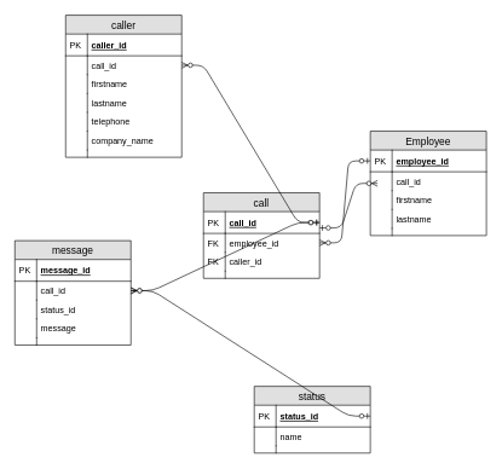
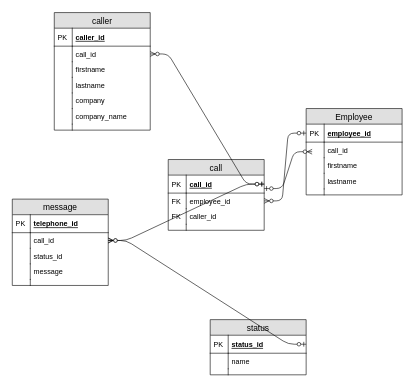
  <mxCell id="0" />
  <mxCell id="1" parent="0" />
  <mxCell id="2" value="Employee" style="swimlane;fontStyle=0;childLayout=stackLayout;horizontal=1;startSize=26;fillColor=#e0e0e0;horizontalStack=0;resizeParent=1;resizeParentMax=0;resizeLast=0;collapsible=1;marginBottom=0;swimlaneFillColor=#ffffff;align=center;fontSize=14;" parent="1" vertex="1"><mxGeometry x="510" y="180" width="160" height="144" as="geometry" /></mxCell>
  <mxCell id="3" value="employee_id" style="shape=partialRectangle;top=0;left=0;right=0;bottom=1;align=left;verticalAlign=middle;fillColor=none;spacingLeft=34;spacingRight=4;overflow=hidden;rotatable=0;points=[[0,0.5],[1,0.5]];portConstraint=eastwest;dropTarget=0;fontStyle=5;fontSize=12;" parent="2" vertex="1"><mxGeometry y="26" width="160" height="30" as="geometry" /></mxCell>
  <mxCell id="4" value="PK" style="shape=partialRectangle;top=0;left=0;bottom=0;fillColor=none;align=left;verticalAlign=middle;spacingLeft=4;spacingRight=4;overflow=hidden;rotatable=0;points=[];portConstraint=eastwest;part=1;fontSize=12;" parent="3" vertex="1" connectable="0"><mxGeometry width="30" height="30" as="geometry" /></mxCell>
  <mxCell id="5" value="call_id" style="shape=partialRectangle;top=0;left=0;right=0;bottom=0;align=left;verticalAlign=top;fillColor=none;spacingLeft=34;spacingRight=4;overflow=hidden;rotatable=0;points=[[0,0.5],[1,0.5]];portConstraint=eastwest;dropTarget=0;fontSize=12;" parent="2" vertex="1"><mxGeometry y="56" width="160" height="26" as="geometry" /></mxCell>
  <mxCell id="6" value="" style="shape=partialRectangle;top=0;left=0;bottom=0;fillColor=none;align=left;verticalAlign=top;spacingLeft=4;spacingRight=4;overflow=hidden;rotatable=0;points=[];portConstraint=eastwest;part=1;fontSize=12;" parent="5" vertex="1" connectable="0"><mxGeometry width="30" height="26" as="geometry" /></mxCell>
  <mxCell id="7" value="firstname" style="shape=partialRectangle;top=0;left=0;right=0;bottom=0;align=left;verticalAlign=top;fillColor=none;spacingLeft=34;spacingRight=4;overflow=hidden;rotatable=0;points=[[0,0.5],[1,0.5]];portConstraint=eastwest;dropTarget=0;fontSize=12;" parent="2" vertex="1"><mxGeometry y="82" width="160" height="26" as="geometry" /></mxCell>
  <mxCell id="8" value="" style="shape=partialRectangle;top=0;left=0;bottom=0;fillColor=none;align=left;verticalAlign=top;spacingLeft=4;spacingRight=4;overflow=hidden;rotatable=0;points=[];portConstraint=eastwest;part=1;fontSize=12;" parent="7" vertex="1" connectable="0"><mxGeometry width="30" height="26" as="geometry" /></mxCell>
  <mxCell id="9" value="lastname" style="shape=partialRectangle;top=0;left=0;right=0;bottom=0;align=left;verticalAlign=top;fillColor=none;spacingLeft=34;spacingRight=4;overflow=hidden;rotatable=0;points=[[0,0.5],[1,0.5]];portConstraint=eastwest;dropTarget=0;fontSize=12;" parent="2" vertex="1"><mxGeometry y="108" width="160" height="26" as="geometry" /></mxCell>
  <mxCell id="10" value="" style="shape=partialRectangle;top=0;left=0;bottom=0;fillColor=none;align=left;verticalAlign=top;spacingLeft=4;spacingRight=4;overflow=hidden;rotatable=0;points=[];portConstraint=eastwest;part=1;fontSize=12;" parent="9" vertex="1" connectable="0"><mxGeometry width="30" height="26" as="geometry" /></mxCell>
  <mxCell id="11" value="" style="shape=partialRectangle;top=0;left=0;right=0;bottom=0;align=left;verticalAlign=top;fillColor=none;spacingLeft=34;spacingRight=4;overflow=hidden;rotatable=0;points=[[0,0.5],[1,0.5]];portConstraint=eastwest;dropTarget=0;fontSize=12;" parent="2" vertex="1"><mxGeometry y="134" width="160" height="10" as="geometry" /></mxCell>
  <mxCell id="12" value="" style="shape=partialRectangle;top=0;left=0;bottom=0;fillColor=none;align=left;verticalAlign=top;spacingLeft=4;spacingRight=4;overflow=hidden;rotatable=0;points=[];portConstraint=eastwest;part=1;fontSize=12;" parent="11" vertex="1" connectable="0"><mxGeometry width="30" height="10" as="geometry" /></mxCell>
  <mxCell id="13" value="call" style="swimlane;fontStyle=0;childLayout=stackLayout;horizontal=1;startSize=26;fillColor=#e0e0e0;horizontalStack=0;resizeParent=1;resizeParentMax=0;resizeLast=0;collapsible=1;marginBottom=0;swimlaneFillColor=#ffffff;align=center;fontSize=14;" parent="1" vertex="1"><mxGeometry x="280" y="265" width="160" height="118" as="geometry" /></mxCell>
  <mxCell id="14" value="call_id" style="shape=partialRectangle;top=0;left=0;right=0;bottom=1;align=left;verticalAlign=middle;fillColor=none;spacingLeft=34;spacingRight=4;overflow=hidden;rotatable=0;points=[[0,0.5],[1,0.5]];portConstraint=eastwest;dropTarget=0;fontStyle=5;fontSize=12;" parent="13" vertex="1"><mxGeometry y="26" width="160" height="30" as="geometry" /></mxCell>
  <mxCell id="15" value="PK" style="shape=partialRectangle;top=0;left=0;bottom=0;fillColor=none;align=left;verticalAlign=middle;spacingLeft=4;spacingRight=4;overflow=hidden;rotatable=0;points=[];portConstraint=eastwest;part=1;fontSize=12;" parent="14" vertex="1" connectable="0"><mxGeometry width="30" height="30" as="geometry" /></mxCell>
  <mxCell id="16" value="employee_id" style="shape=partialRectangle;top=0;left=0;right=0;bottom=0;align=left;verticalAlign=top;fillColor=none;spacingLeft=34;spacingRight=4;overflow=hidden;rotatable=0;points=[[0,0.5],[1,0.5]];portConstraint=eastwest;dropTarget=0;fontSize=12;" parent="13" vertex="1"><mxGeometry y="56" width="160" height="26" as="geometry" /></mxCell>
  <mxCell id="17" value="FK" style="shape=partialRectangle;top=0;left=0;bottom=0;fillColor=none;align=left;verticalAlign=top;spacingLeft=4;spacingRight=4;overflow=hidden;rotatable=0;points=[];portConstraint=eastwest;part=1;fontSize=12;" parent="16" vertex="1" connectable="0"><mxGeometry width="30" height="26" as="geometry" /></mxCell>
  <mxCell id="18" value="caller_id" style="shape=partialRectangle;top=0;left=0;right=0;bottom=0;align=left;verticalAlign=top;fillColor=none;spacingLeft=34;spacingRight=4;overflow=hidden;rotatable=0;points=[[0,0.5],[1,0.5]];portConstraint=eastwest;dropTarget=0;fontSize=12;" parent="13" vertex="1"><mxGeometry y="82" width="160" height="26" as="geometry" /></mxCell>
  <mxCell id="19" value="FK" style="shape=partialRectangle;top=0;left=0;bottom=0;fillColor=none;align=left;verticalAlign=top;spacingLeft=4;spacingRight=4;overflow=hidden;rotatable=0;points=[];portConstraint=eastwest;part=1;fontSize=12;" parent="18" vertex="1" connectable="0"><mxGeometry width="30" height="26" as="geometry" /></mxCell>
  <mxCell id="20" value="" style="shape=partialRectangle;top=0;left=0;right=0;bottom=0;align=left;verticalAlign=top;fillColor=none;spacingLeft=34;spacingRight=4;overflow=hidden;rotatable=0;points=[[0,0.5],[1,0.5]];portConstraint=eastwest;dropTarget=0;fontSize=12;" parent="13" vertex="1"><mxGeometry y="108" width="160" height="10" as="geometry" /></mxCell>
  <mxCell id="21" value="" style="shape=partialRectangle;top=0;left=0;bottom=0;fillColor=none;align=left;verticalAlign=top;spacingLeft=4;spacingRight=4;overflow=hidden;rotatable=0;points=[];portConstraint=eastwest;part=1;fontSize=12;" parent="20" vertex="1" connectable="0"><mxGeometry width="30" height="10" as="geometry" /></mxCell>
  <mxCell id="22" value="caller" style="swimlane;fontStyle=0;childLayout=stackLayout;horizontal=1;startSize=26;fillColor=#e0e0e0;horizontalStack=0;resizeParent=1;resizeParentMax=0;resizeLast=0;collapsible=1;marginBottom=0;swimlaneFillColor=#ffffff;align=center;fontSize=14;" parent="1" vertex="1"><mxGeometry x="90" y="20" width="160" height="196" as="geometry" /></mxCell>
  <mxCell id="23" value="caller_id" style="shape=partialRectangle;top=0;left=0;right=0;bottom=1;align=left;verticalAlign=middle;fillColor=none;spacingLeft=34;spacingRight=4;overflow=hidden;rotatable=0;points=[[0,0.5],[1,0.5]];portConstraint=eastwest;dropTarget=0;fontStyle=5;fontSize=12;" parent="22" vertex="1"><mxGeometry y="26" width="160" height="30" as="geometry" /></mxCell>
  <mxCell id="24" value="PK" style="shape=partialRectangle;top=0;left=0;bottom=0;fillColor=none;align=left;verticalAlign=middle;spacingLeft=4;spacingRight=4;overflow=hidden;rotatable=0;points=[];portConstraint=eastwest;part=1;fontSize=12;" parent="23" vertex="1" connectable="0"><mxGeometry width="30" height="30" as="geometry" /></mxCell>
  <mxCell id="25" value="call_id" style="shape=partialRectangle;top=0;left=0;right=0;bottom=0;align=left;verticalAlign=top;fillColor=none;spacingLeft=34;spacingRight=4;overflow=hidden;rotatable=0;points=[[0,0.5],[1,0.5]];portConstraint=eastwest;dropTarget=0;fontSize=12;" parent="22" vertex="1"><mxGeometry y="56" width="160" height="26" as="geometry" /></mxCell>
  <mxCell id="26" value="" style="shape=partialRectangle;top=0;left=0;bottom=0;fillColor=none;align=left;verticalAlign=top;spacingLeft=4;spacingRight=4;overflow=hidden;rotatable=0;points=[];portConstraint=eastwest;part=1;fontSize=12;" parent="25" vertex="1" connectable="0"><mxGeometry width="30" height="26" as="geometry" /></mxCell>
  <mxCell id="27" value="firstname" style="shape=partialRectangle;top=0;left=0;right=0;bottom=0;align=left;verticalAlign=top;fillColor=none;spacingLeft=34;spacingRight=4;overflow=hidden;rotatable=0;points=[[0,0.5],[1,0.5]];portConstraint=eastwest;dropTarget=0;fontSize=12;" parent="22" vertex="1"><mxGeometry y="82" width="160" height="26" as="geometry" /></mxCell>
  <mxCell id="28" value="" style="shape=partialRectangle;top=0;left=0;bottom=0;fillColor=none;align=left;verticalAlign=top;spacingLeft=4;spacingRight=4;overflow=hidden;rotatable=0;points=[];portConstraint=eastwest;part=1;fontSize=12;" parent="27" vertex="1" connectable="0"><mxGeometry width="30" height="26" as="geometry" /></mxCell>
  <mxCell id="29" value="lastname" style="shape=partialRectangle;top=0;left=0;right=0;bottom=0;align=left;verticalAlign=top;fillColor=none;spacingLeft=34;spacingRight=4;overflow=hidden;rotatable=0;points=[[0,0.5],[1,0.5]];portConstraint=eastwest;dropTarget=0;fontSize=12;" parent="22" vertex="1"><mxGeometry y="108" width="160" height="26" as="geometry" /></mxCell>
  <mxCell id="30" value="" style="shape=partialRectangle;top=0;left=0;bottom=0;fillColor=none;align=left;verticalAlign=top;spacingLeft=4;spacingRight=4;overflow=hidden;rotatable=0;points=[];portConstraint=eastwest;part=1;fontSize=12;" parent="29" vertex="1" connectable="0"><mxGeometry width="30" height="26" as="geometry" /></mxCell>
- <mxCell id="31" value="telephone" style="shape=partialRectangle;top=0;left=0;right=0;bottom=0;align=left;verticalAlign=top;fillColor=none;spacingLeft=34;spacingRight=4;overflow=hidden;rotatable=0;points=[[0,0.5],[1,0.5]];portConstraint=eastwest;dropTarget=0;fontSize=12;" parent="22" vertex="1"><mxGeometry y="134" width="160" height="26" as="geometry" /></mxCell>
+ <mxCell id="31" value="company" style="shape=partialRectangle;top=0;left=0;right=0;bottom=0;align=left;verticalAlign=top;fillColor=none;spacingLeft=34;spacingRight=4;overflow=hidden;rotatable=0;points=[[0,0.5],[1,0.5]];portConstraint=eastwest;dropTarget=0;fontSize=12;" parent="22" vertex="1"><mxGeometry y="134" width="160" height="26" as="geometry" /></mxCell>
  <mxCell id="32" value="" style="shape=partialRectangle;top=0;left=0;bottom=0;fillColor=none;align=left;verticalAlign=top;spacingLeft=4;spacingRight=4;overflow=hidden;rotatable=0;points=[];portConstraint=eastwest;part=1;fontSize=12;" parent="31" vertex="1" connectable="0"><mxGeometry width="30" height="26" as="geometry" /></mxCell>
  <mxCell id="33" value="company_name" style="shape=partialRectangle;top=0;left=0;right=0;bottom=0;align=left;verticalAlign=top;fillColor=none;spacingLeft=34;spacingRight=4;overflow=hidden;rotatable=0;points=[[0,0.5],[1,0.5]];portConstraint=eastwest;dropTarget=0;fontSize=12;" parent="22" vertex="1"><mxGeometry y="160" width="160" height="26" as="geometry" /></mxCell>
  <mxCell id="34" value="" style="shape=partialRectangle;top=0;left=0;bottom=0;fillColor=none;align=left;verticalAlign=top;spacingLeft=4;spacingRight=4;overflow=hidden;rotatable=0;points=[];portConstraint=eastwest;part=1;fontSize=12;" parent="33" vertex="1" connectable="0"><mxGeometry width="30" height="26" as="geometry" /></mxCell>
  <mxCell id="35" value="" style="shape=partialRectangle;top=0;left=0;right=0;bottom=0;align=left;verticalAlign=top;fillColor=none;spacingLeft=34;spacingRight=4;overflow=hidden;rotatable=0;points=[[0,0.5],[1,0.5]];portConstraint=eastwest;dropTarget=0;fontSize=12;" parent="22" vertex="1"><mxGeometry y="186" width="160" height="10" as="geometry" /></mxCell>
  <mxCell id="36" value="" style="shape=partialRectangle;top=0;left=0;bottom=0;fillColor=none;align=left;verticalAlign=top;spacingLeft=4;spacingRight=4;overflow=hidden;rotatable=0;points=[];portConstraint=eastwest;part=1;fontSize=12;" parent="35" vertex="1" connectable="0"><mxGeometry width="30" height="10" as="geometry" /></mxCell>
  <mxCell id="37" value="message" style="swimlane;fontStyle=0;childLayout=stackLayout;horizontal=1;startSize=26;fillColor=#e0e0e0;horizontalStack=0;resizeParent=1;resizeParentMax=0;resizeLast=0;collapsible=1;marginBottom=0;swimlaneFillColor=#ffffff;align=center;fontSize=14;" parent="1" vertex="1"><mxGeometry x="20" y="331" width="160" height="144" as="geometry" /></mxCell>
- <mxCell id="38" value="message_id" style="shape=partialRectangle;top=0;left=0;right=0;bottom=1;align=left;verticalAlign=middle;fillColor=none;spacingLeft=34;spacingRight=4;overflow=hidden;rotatable=0;points=[[0,0.5],[1,0.5]];portConstraint=eastwest;dropTarget=0;fontStyle=5;fontSize=12;" parent="37" vertex="1"><mxGeometry y="26" width="160" height="30" as="geometry" /></mxCell>
+ <mxCell id="38" value="telephone_id" style="shape=partialRectangle;top=0;left=0;right=0;bottom=1;align=left;verticalAlign=middle;fillColor=none;spacingLeft=34;spacingRight=4;overflow=hidden;rotatable=0;points=[[0,0.5],[1,0.5]];portConstraint=eastwest;dropTarget=0;fontStyle=5;fontSize=12;" parent="37" vertex="1"><mxGeometry y="26" width="160" height="30" as="geometry" /></mxCell>
  <mxCell id="39" value="PK" style="shape=partialRectangle;top=0;left=0;bottom=0;fillColor=none;align=left;verticalAlign=middle;spacingLeft=4;spacingRight=4;overflow=hidden;rotatable=0;points=[];portConstraint=eastwest;part=1;fontSize=12;" parent="38" vertex="1" connectable="0"><mxGeometry width="30" height="30" as="geometry" /></mxCell>
  <mxCell id="40" value="call_id" style="shape=partialRectangle;top=0;left=0;right=0;bottom=0;align=left;verticalAlign=top;fillColor=none;spacingLeft=34;spacingRight=4;overflow=hidden;rotatable=0;points=[[0,0.5],[1,0.5]];portConstraint=eastwest;dropTarget=0;fontSize=12;" parent="37" vertex="1"><mxGeometry y="56" width="160" height="26" as="geometry" /></mxCell>
  <mxCell id="41" value="" style="shape=partialRectangle;top=0;left=0;bottom=0;fillColor=none;align=left;verticalAlign=top;spacingLeft=4;spacingRight=4;overflow=hidden;rotatable=0;points=[];portConstraint=eastwest;part=1;fontSize=12;" parent="40" vertex="1" connectable="0"><mxGeometry width="30" height="26" as="geometry" /></mxCell>
  <mxCell id="42" value="status_id" style="shape=partialRectangle;top=0;left=0;right=0;bottom=0;align=left;verticalAlign=top;fillColor=none;spacingLeft=34;spacingRight=4;overflow=hidden;rotatable=0;points=[[0,0.5],[1,0.5]];portConstraint=eastwest;dropTarget=0;fontSize=12;" parent="37" vertex="1"><mxGeometry y="82" width="160" height="26" as="geometry" /></mxCell>
  <mxCell id="43" value="" style="shape=partialRectangle;top=0;left=0;bottom=0;fillColor=none;align=left;verticalAlign=top;spacingLeft=4;spacingRight=4;overflow=hidden;rotatable=0;points=[];portConstraint=eastwest;part=1;fontSize=12;" parent="42" vertex="1" connectable="0"><mxGeometry width="30" height="26" as="geometry" /></mxCell>
  <mxCell id="44" value="message" style="shape=partialRectangle;top=0;left=0;right=0;bottom=0;align=left;verticalAlign=top;fillColor=none;spacingLeft=34;spacingRight=4;overflow=hidden;rotatable=0;points=[[0,0.5],[1,0.5]];portConstraint=eastwest;dropTarget=0;fontSize=12;" parent="37" vertex="1"><mxGeometry y="108" width="160" height="26" as="geometry" /></mxCell>
  <mxCell id="45" value="" style="shape=partialRectangle;top=0;left=0;bottom=0;fillColor=none;align=left;verticalAlign=top;spacingLeft=4;spacingRight=4;overflow=hidden;rotatable=0;points=[];portConstraint=eastwest;part=1;fontSize=12;" parent="44" vertex="1" connectable="0"><mxGeometry width="30" height="26" as="geometry" /></mxCell>
  <mxCell id="46" value="" style="shape=partialRectangle;top=0;left=0;right=0;bottom=0;align=left;verticalAlign=top;fillColor=none;spacingLeft=34;spacingRight=4;overflow=hidden;rotatable=0;points=[[0,0.5],[1,0.5]];portConstraint=eastwest;dropTarget=0;fontSize=12;" parent="37" vertex="1"><mxGeometry y="134" width="160" height="10" as="geometry" /></mxCell>
  <mxCell id="47" value="" style="shape=partialRectangle;top=0;left=0;bottom=0;fillColor=none;align=left;verticalAlign=top;spacingLeft=4;spacingRight=4;overflow=hidden;rotatable=0;points=[];portConstraint=eastwest;part=1;fontSize=12;" parent="46" vertex="1" connectable="0"><mxGeometry width="30" height="10" as="geometry" /></mxCell>
  <mxCell id="48" value="" style="edgeStyle=entityRelationEdgeStyle;fontSize=12;html=1;endArrow=ERzeroToMany;startArrow=ERzeroToOne;exitX=1;exitY=0.5;exitDx=0;exitDy=0;" parent="1" source="14" target="25" edge="1"><mxGeometry width="100" height="100" relative="1" as="geometry"><mxPoint x="410" y="142" as="sourcePoint" /><mxPoint x="510" y="42" as="targetPoint" /></mxGeometry></mxCell>
  <mxCell id="49" value="" style="edgeStyle=entityRelationEdgeStyle;fontSize=12;html=1;endArrow=ERzeroToMany;startArrow=ERzeroToOne;exitX=1;exitY=0.5;exitDx=0;exitDy=0;entryX=1;entryY=0.5;entryDx=0;entryDy=0;" parent="1" source="14" target="40" edge="1"><mxGeometry width="100" height="100" relative="1" as="geometry"><mxPoint x="150" y="652" as="sourcePoint" /><mxPoint x="250" y="552" as="targetPoint" /></mxGeometry></mxCell>
  <mxCell id="50" value="" style="edgeStyle=entityRelationEdgeStyle;fontSize=12;html=1;endArrow=ERzeroToMany;startArrow=ERzeroToOne;exitX=1;exitY=0.747;exitDx=0;exitDy=0;exitPerimeter=0;" parent="1" source="14" edge="1"><mxGeometry width="100" height="100" relative="1" as="geometry"><mxPoint x="400" y="522" as="sourcePoint" /><mxPoint x="520" y="252" as="targetPoint" /></mxGeometry></mxCell>
  <mxCell id="51" value="" style="edgeStyle=entityRelationEdgeStyle;fontSize=12;html=1;endArrow=ERzeroToMany;startArrow=ERzeroToOne;entryX=1;entryY=0.5;entryDx=0;entryDy=0;" parent="1" source="3" target="16" edge="1"><mxGeometry width="100" height="100" relative="1" as="geometry"><mxPoint x="480" y="592" as="sourcePoint" /><mxPoint x="580" y="492" as="targetPoint" /></mxGeometry></mxCell>
  <mxCell id="52" value="status" style="swimlane;fontStyle=0;childLayout=stackLayout;horizontal=1;startSize=26;fillColor=#e0e0e0;horizontalStack=0;resizeParent=1;resizeParentMax=0;resizeLast=0;collapsible=1;marginBottom=0;swimlaneFillColor=#ffffff;align=center;fontSize=14;" parent="1" vertex="1"><mxGeometry x="350" y="532" width="160" height="92" as="geometry" /></mxCell>
  <mxCell id="53" value="status_id" style="shape=partialRectangle;top=0;left=0;right=0;bottom=1;align=left;verticalAlign=middle;fillColor=none;spacingLeft=34;spacingRight=4;overflow=hidden;rotatable=0;points=[[0,0.5],[1,0.5]];portConstraint=eastwest;dropTarget=0;fontStyle=5;fontSize=12;" parent="52" vertex="1"><mxGeometry y="26" width="160" height="30" as="geometry" /></mxCell>
  <mxCell id="54" value="PK" style="shape=partialRectangle;top=0;left=0;bottom=0;fillColor=none;align=left;verticalAlign=middle;spacingLeft=4;spacingRight=4;overflow=hidden;rotatable=0;points=[];portConstraint=eastwest;part=1;fontSize=12;" parent="53" vertex="1" connectable="0"><mxGeometry width="30" height="30" as="geometry" /></mxCell>
  <mxCell id="55" value="name" style="shape=partialRectangle;top=0;left=0;right=0;bottom=0;align=left;verticalAlign=top;fillColor=none;spacingLeft=34;spacingRight=4;overflow=hidden;rotatable=0;points=[[0,0.5],[1,0.5]];portConstraint=eastwest;dropTarget=0;fontSize=12;" parent="52" vertex="1"><mxGeometry y="56" width="160" height="26" as="geometry" /></mxCell>
  <mxCell id="56" value="" style="shape=partialRectangle;top=0;left=0;bottom=0;fillColor=none;align=left;verticalAlign=top;spacingLeft=4;spacingRight=4;overflow=hidden;rotatable=0;points=[];portConstraint=eastwest;part=1;fontSize=12;" parent="55" vertex="1" connectable="0"><mxGeometry width="30" height="26" as="geometry" /></mxCell>
  <mxCell id="57" value="" style="shape=partialRectangle;top=0;left=0;right=0;bottom=0;align=left;verticalAlign=top;fillColor=none;spacingLeft=34;spacingRight=4;overflow=hidden;rotatable=0;points=[[0,0.5],[1,0.5]];portConstraint=eastwest;dropTarget=0;fontSize=12;" parent="52" vertex="1"><mxGeometry y="82" width="160" height="10" as="geometry" /></mxCell>
  <mxCell id="58" value="" style="shape=partialRectangle;top=0;left=0;bottom=0;fillColor=none;align=left;verticalAlign=top;spacingLeft=4;spacingRight=4;overflow=hidden;rotatable=0;points=[];portConstraint=eastwest;part=1;fontSize=12;" parent="57" vertex="1" connectable="0"><mxGeometry width="30" height="10" as="geometry" /></mxCell>
  <mxCell id="59" value="" style="edgeStyle=entityRelationEdgeStyle;fontSize=12;html=1;endArrow=ERzeroToMany;startArrow=ERzeroToOne;entryX=1;entryY=0.5;entryDx=0;entryDy=0;exitX=1;exitY=0.5;exitDx=0;exitDy=0;" parent="1" source="53" target="40" edge="1"><mxGeometry width="100" height="100" relative="1" as="geometry"><mxPoint x="190" y="702" as="sourcePoint" /><mxPoint x="290" y="602" as="targetPoint" /></mxGeometry></mxCell>
